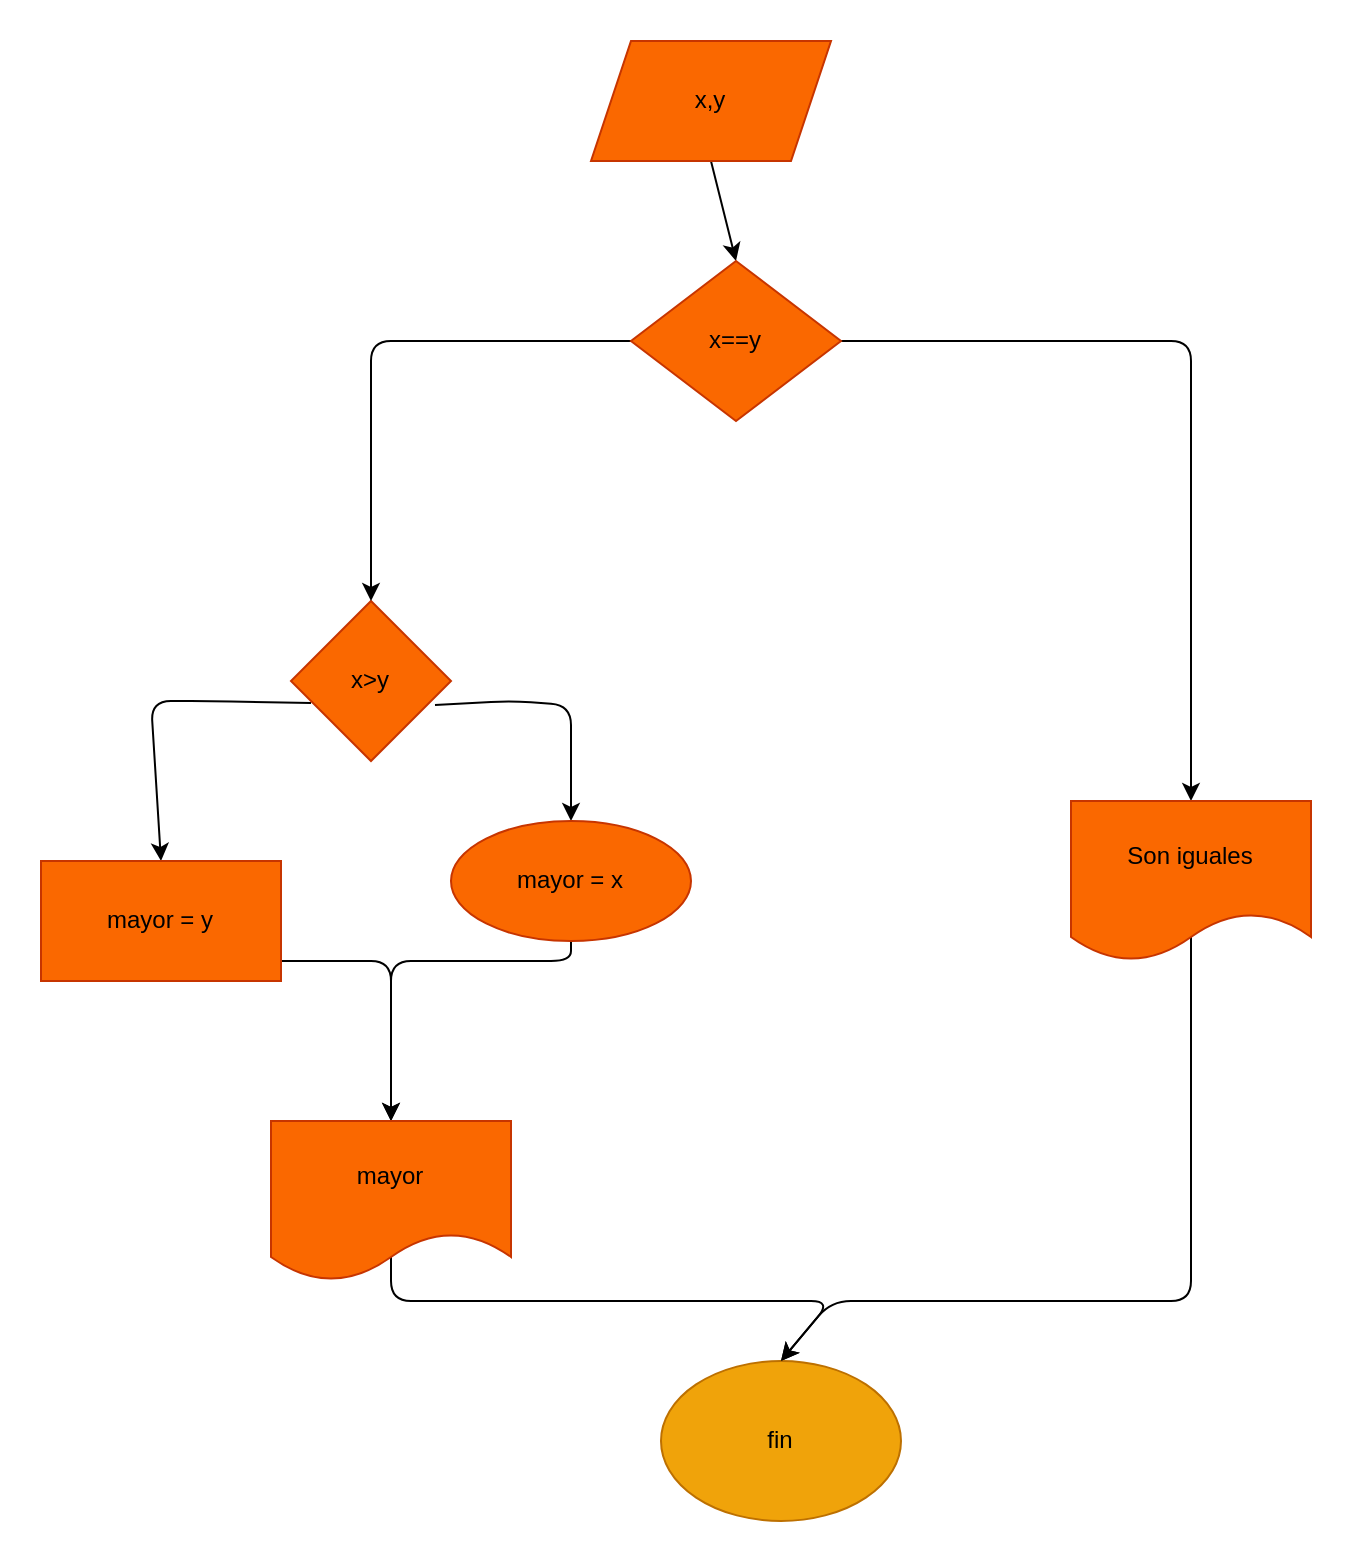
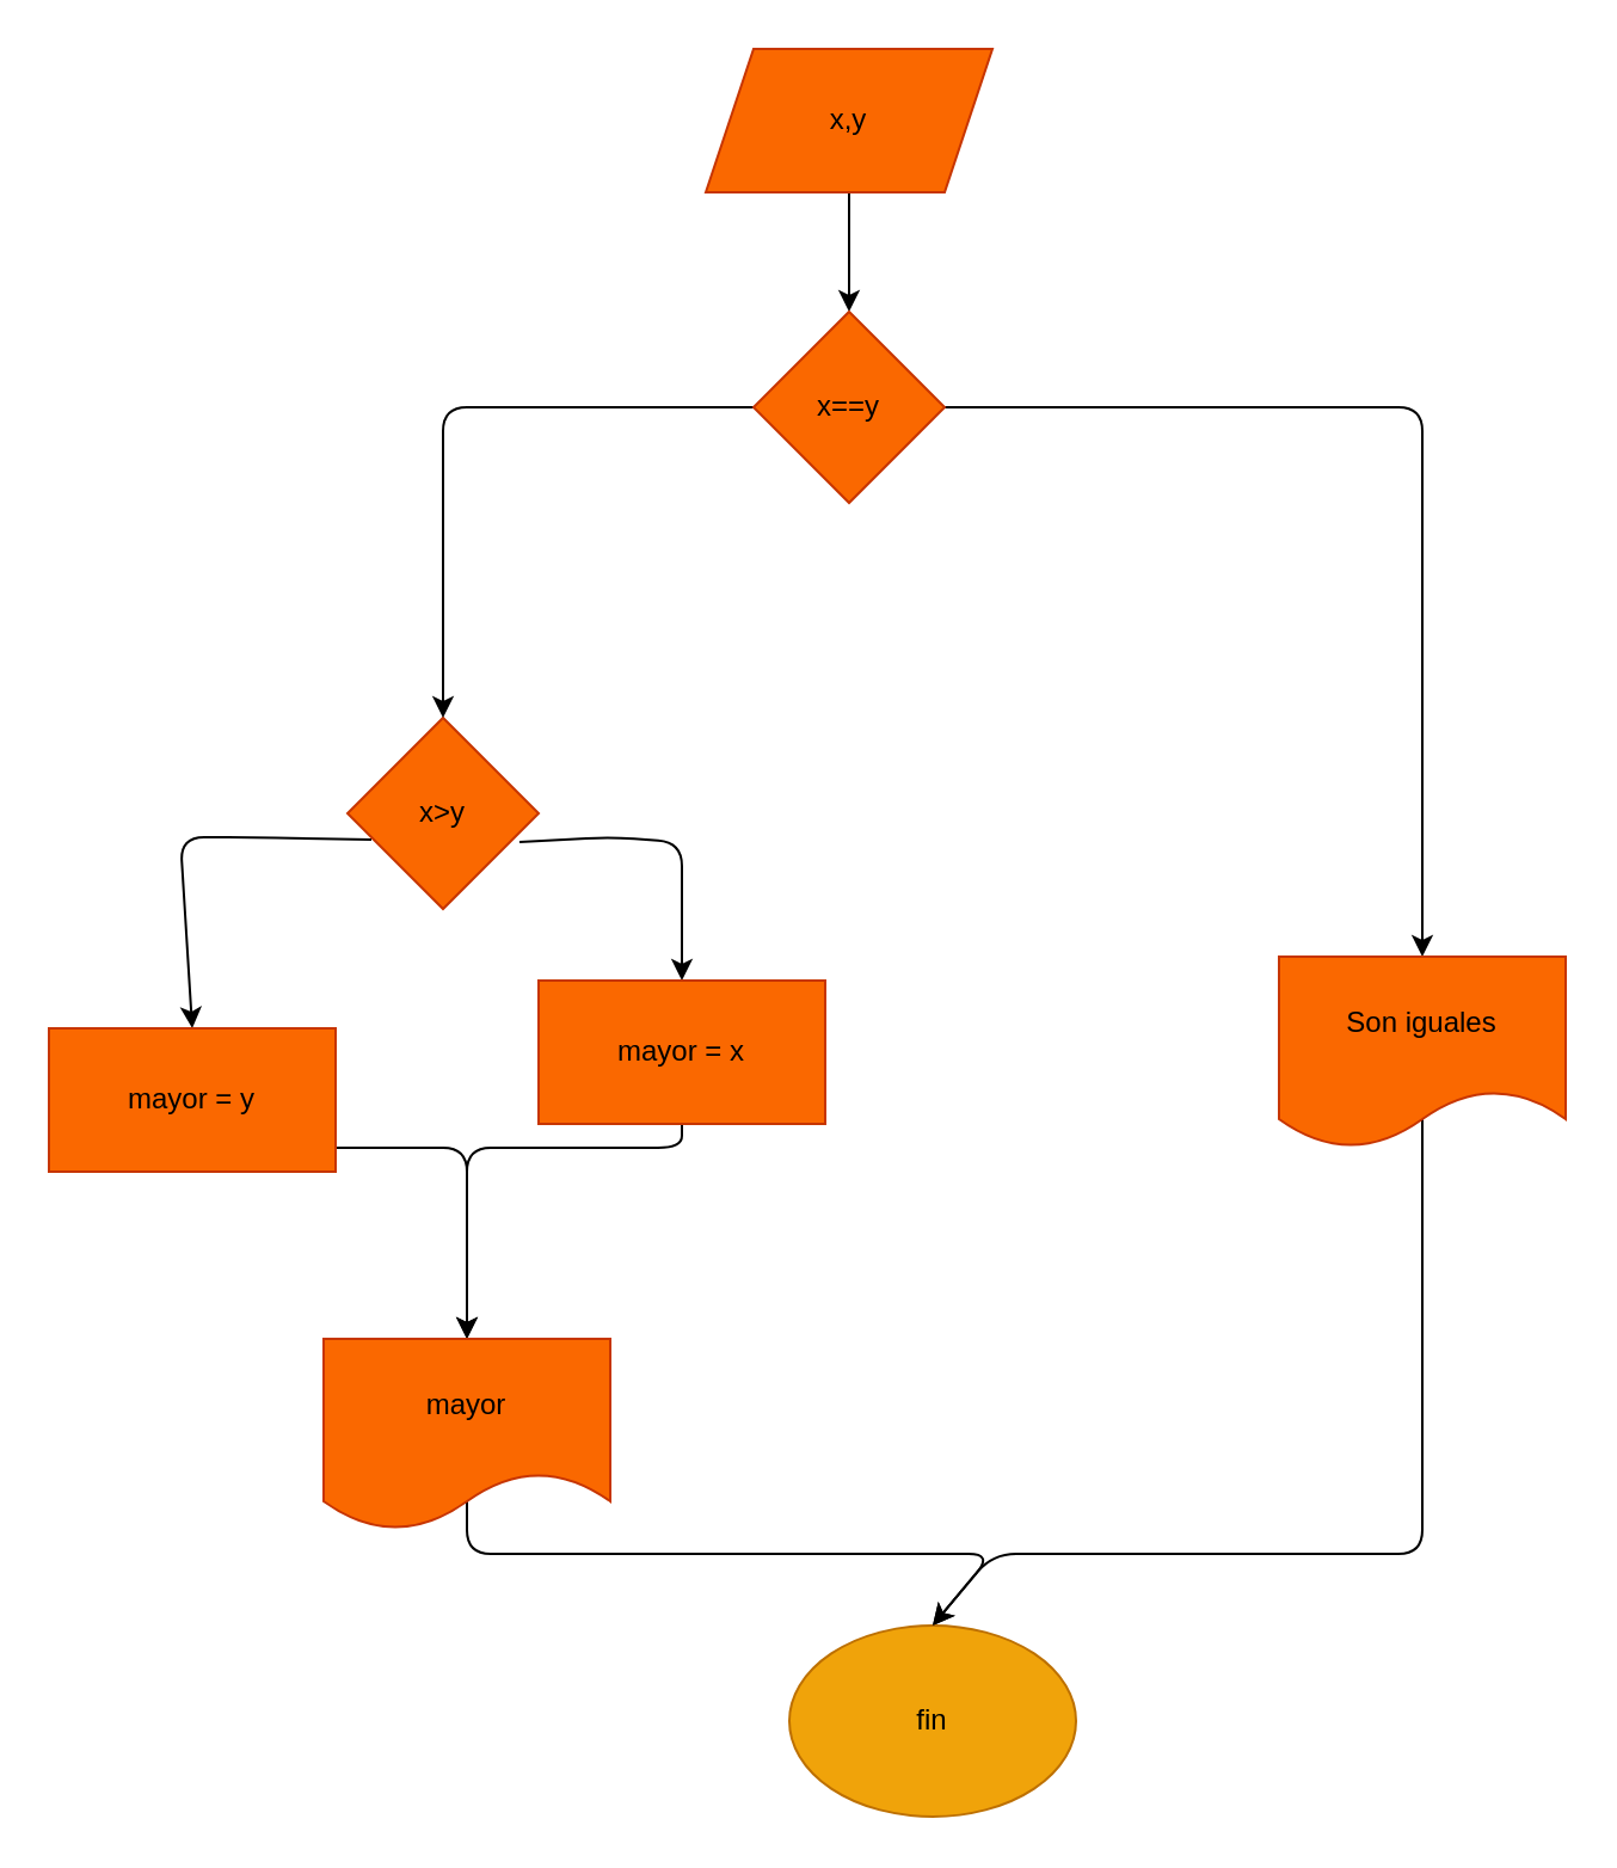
  <mxCell id="0" />
  <mxCell id="1" parent="0" />
  <mxCell id="2" style="edgeStyle=none;html=1;entryX=0.5;entryY=0;entryDx=0;entryDy=0;exitX=0.9;exitY=0.65;exitDx=0;exitDy=0;exitPerimeter=0;" parent="1" source="5" target="11" edge="1"><mxGeometry relative="1" as="geometry"><mxPoint x="495" y="420" as="targetPoint" /><Array as="points"><mxPoint x="255" y="350" /><mxPoint x="285" y="352" /></Array><mxPoint x="215" y="360" as="sourcePoint" /></mxGeometry></mxCell>
  <mxCell id="3" style="edgeStyle=none;html=1;exitX=1;exitY=0.5;exitDx=0;exitDy=0;" parent="1" source="18" edge="1"><mxGeometry relative="1" as="geometry"><mxPoint x="595" y="400" as="targetPoint" /><Array as="points"><mxPoint x="595" y="170" /><mxPoint x="595" y="210" /><mxPoint x="595" y="340" /><mxPoint x="595" y="400" /></Array></mxGeometry></mxCell>
  <mxCell id="4" style="edgeStyle=none;html=1;exitX=0.125;exitY=0.638;exitDx=0;exitDy=0;entryX=0.5;entryY=0;entryDx=0;entryDy=0;exitPerimeter=0;" edge="1" parent="1" source="5" target="9"><mxGeometry relative="1" as="geometry"><mxPoint x="73" y="340" as="targetPoint" /><Array as="points"><mxPoint x="105" y="350" /><mxPoint x="75" y="350" /></Array></mxGeometry></mxCell>
  <mxCell id="5" value="x&amp;gt;y" style="rhombus;whiteSpace=wrap;html=1;fillColor=#fa6800;fontColor=#000000;strokeColor=#C73500;" parent="1" vertex="1"><mxGeometry x="145" y="300" width="80" height="80" as="geometry" /></mxCell>
  <mxCell id="6" style="edgeStyle=none;html=1;exitX=0.5;exitY=1;exitDx=0;exitDy=0;entryX=0.5;entryY=0;entryDx=0;entryDy=0;" edge="1" parent="1" source="7" target="18"><mxGeometry relative="1" as="geometry" /></mxCell>
  <mxCell id="7" value="x,y" style="shape=parallelogram;perimeter=parallelogramPerimeter;whiteSpace=wrap;html=1;fixedSize=1;fillColor=#fa6800;fontColor=#000000;strokeColor=#C73500;" parent="1" vertex="1"><mxGeometry x="295" y="20" width="120" height="60" as="geometry" /></mxCell>
  <mxCell id="8" style="edgeStyle=none;html=1;exitX=0.5;exitY=1;exitDx=0;exitDy=0;entryX=0.5;entryY=0;entryDx=0;entryDy=0;" parent="1" source="9" target="13" edge="1"><mxGeometry relative="1" as="geometry"><Array as="points"><mxPoint x="75" y="480" /><mxPoint x="195" y="480" /></Array></mxGeometry></mxCell>
  <mxCell id="9" value="mayor = y" style="rounded=0;whiteSpace=wrap;html=1;fillColor=#fa6800;fontColor=#000000;strokeColor=#C73500;" parent="1" vertex="1"><mxGeometry x="20" y="430" width="120" height="60" as="geometry" /></mxCell>
  <mxCell id="10" style="edgeStyle=none;html=1;exitX=0.5;exitY=1;exitDx=0;exitDy=0;entryX=0.5;entryY=0;entryDx=0;entryDy=0;" parent="1" source="11" target="13" edge="1"><mxGeometry relative="1" as="geometry"><mxPoint x="375" y="560" as="targetPoint" /><Array as="points"><mxPoint x="285" y="480" /><mxPoint x="195" y="480" /></Array></mxGeometry></mxCell>
- <mxCell id="11" value="mayor = x" style="ellipse;whiteSpace=wrap;html=1;fillColor=#fa6800;fontColor=#000000;strokeColor=#C73500;" parent="1" vertex="1"><mxGeometry x="225" y="410" width="120" height="60" as="geometry" /></mxCell>
+ <mxCell id="11" value="mayor = x" style="rounded=0;whiteSpace=wrap;html=1;fillColor=#fa6800;fontColor=#000000;strokeColor=#C73500;" parent="1" vertex="1"><mxGeometry x="225" y="410" width="120" height="60" as="geometry" /></mxCell>
  <mxCell id="12" style="edgeStyle=none;html=1;exitX=0.5;exitY=0;exitDx=0;exitDy=0;entryX=0.5;entryY=0;entryDx=0;entryDy=0;" edge="1" parent="1" source="13" target="14"><mxGeometry relative="1" as="geometry"><mxPoint x="415" y="590" as="targetPoint" /><Array as="points"><mxPoint x="195" y="590" /><mxPoint x="195" y="650" /><mxPoint x="415" y="650" /></Array></mxGeometry></mxCell>
  <mxCell id="13" value="mayor" style="shape=document;whiteSpace=wrap;html=1;boundedLbl=1;fillColor=#fa6800;fontColor=#000000;strokeColor=#C73500;" parent="1" vertex="1"><mxGeometry x="135" y="560" width="120" height="80" as="geometry" /></mxCell>
  <mxCell id="14" value="fin" style="ellipse;whiteSpace=wrap;html=1;fillColor=#f0a30a;fontColor=#000000;strokeColor=#BD7000;" parent="1" vertex="1"><mxGeometry x="330" y="680" width="120" height="80" as="geometry" /></mxCell>
  <mxCell id="15" style="edgeStyle=none;html=1;exitX=0.5;exitY=0;exitDx=0;exitDy=0;entryX=0.5;entryY=0;entryDx=0;entryDy=0;" edge="1" parent="1" source="16" target="14"><mxGeometry relative="1" as="geometry"><mxPoint x="415" y="620" as="targetPoint" /><Array as="points"><mxPoint x="595" y="650" /><mxPoint x="415" y="650" /></Array></mxGeometry></mxCell>
  <mxCell id="16" value="Son iguales" style="shape=document;whiteSpace=wrap;html=1;boundedLbl=1;fillColor=#fa6800;fontColor=#000000;strokeColor=#C73500;" vertex="1" parent="1"><mxGeometry x="535" y="400" width="120" height="80" as="geometry" /></mxCell>
  <mxCell id="17" style="edgeStyle=none;html=1;exitX=0;exitY=0.5;exitDx=0;exitDy=0;entryX=0.5;entryY=0;entryDx=0;entryDy=0;" edge="1" parent="1" source="18" target="5"><mxGeometry relative="1" as="geometry"><mxPoint x="185" y="170" as="targetPoint" /><Array as="points"><mxPoint x="185" y="170" /></Array></mxGeometry></mxCell>
- <mxCell id="18" value="x==y" style="rhombus;whiteSpace=wrap;html=1;fillColor=#fa6800;fontColor=#000000;strokeColor=#C73500;" vertex="1" parent="1"><mxGeometry x="315" y="130" width="105" height="80" as="geometry" /></mxCell>
+ <mxCell id="18" value="x==y" style="rhombus;whiteSpace=wrap;html=1;fillColor=#fa6800;fontColor=#000000;strokeColor=#C73500;" vertex="1" parent="1"><mxGeometry x="315" y="130" width="80" height="80" as="geometry" /></mxCell>
